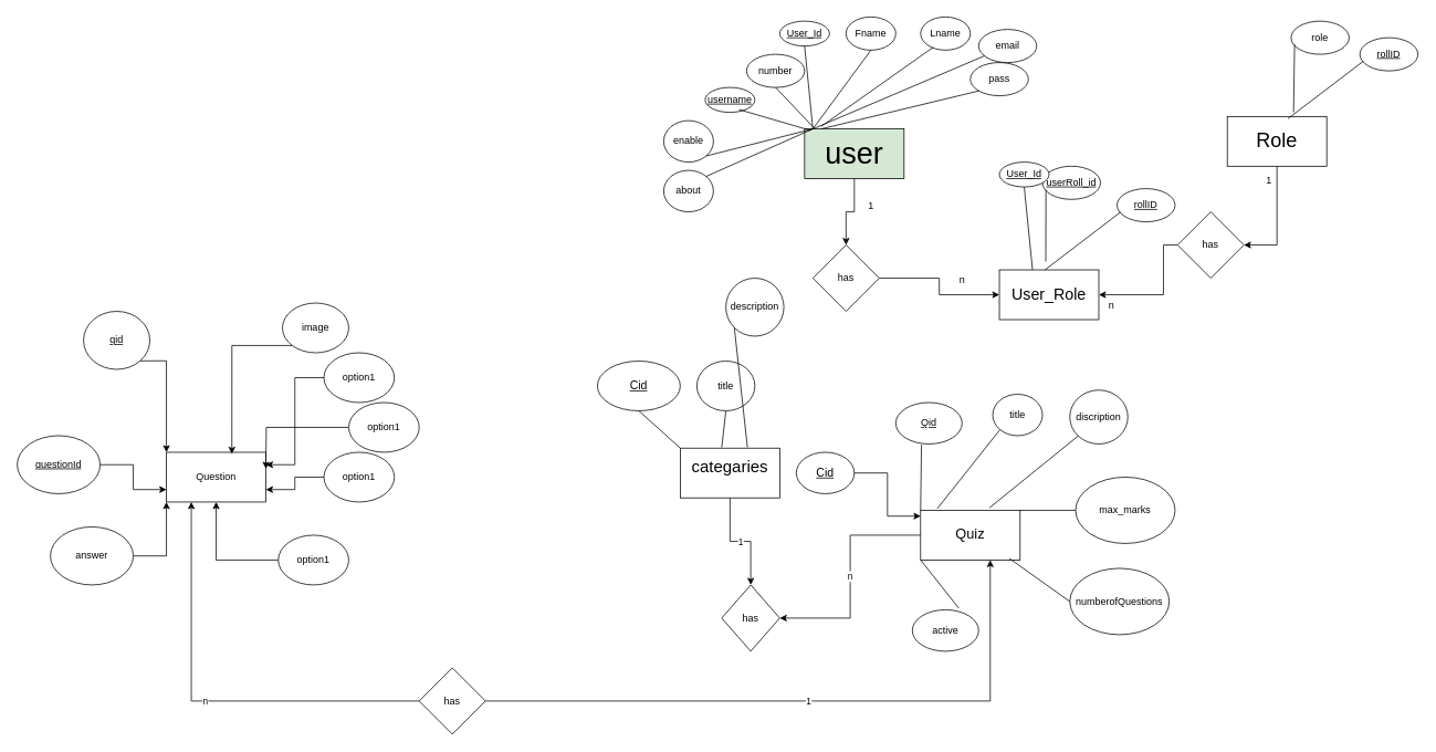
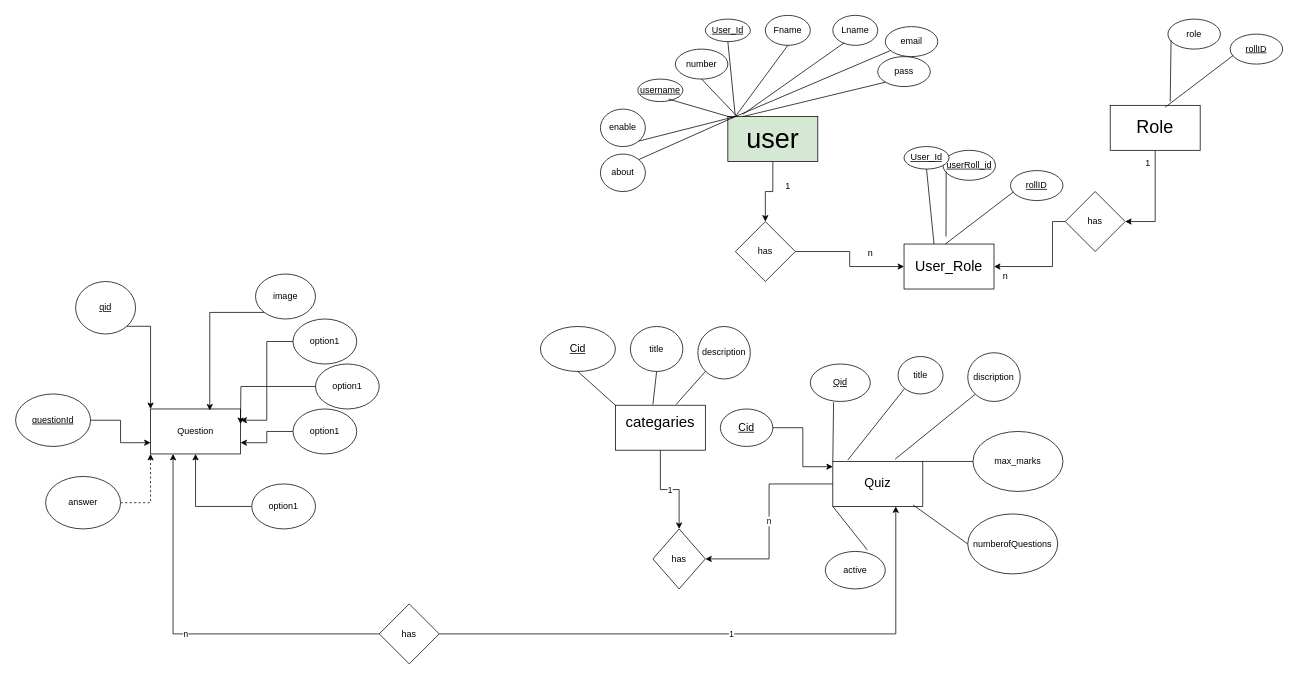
  <mxCell id="0" />
  <mxCell id="1" parent="0" />
  <mxCell id="2" value="" style="edgeStyle=orthogonalEdgeStyle;rounded=0;orthogonalLoop=1;jettySize=auto;html=1;" parent="1" source="3" target="36" edge="1"><mxGeometry relative="1" as="geometry" /></mxCell>
  <mxCell id="3" value="&lt;font style=&quot;font-size: 36px;&quot;&gt;user&lt;/font&gt;" style="rounded=0;whiteSpace=wrap;html=1;fillColor=#d5e8d4;" parent="1" vertex="1"><mxGeometry x="970" y="155" width="120" height="60" as="geometry" /></mxCell>
  <mxCell id="4" value="&lt;u&gt;User_Id&lt;/u&gt;" style="ellipse;whiteSpace=wrap;html=1;" parent="1" vertex="1"><mxGeometry x="940" y="25" width="60" height="30" as="geometry" /></mxCell>
  <mxCell id="5" value="" style="endArrow=none;html=1;rounded=0;exitX=0.5;exitY=1;exitDx=0;exitDy=0;entryX=0.083;entryY=0;entryDx=0;entryDy=0;entryPerimeter=0;" parent="1" source="4" target="3" edge="1"><mxGeometry width="50" height="50" relative="1" as="geometry"><mxPoint x="1230" y="295" as="sourcePoint" /><mxPoint x="1280" y="245" as="targetPoint" /></mxGeometry></mxCell>
  <mxCell id="6" value="Fname" style="ellipse;whiteSpace=wrap;html=1;" parent="1" vertex="1"><mxGeometry x="1020" y="20" width="60" height="40" as="geometry" /></mxCell>
  <mxCell id="7" value="Lname" style="ellipse;whiteSpace=wrap;html=1;" parent="1" vertex="1"><mxGeometry x="1110" y="20" width="60" height="40" as="geometry" /></mxCell>
  <mxCell id="8" value="pass" style="ellipse;whiteSpace=wrap;html=1;" parent="1" vertex="1"><mxGeometry x="1170" y="75" width="70" height="40" as="geometry" /></mxCell>
  <mxCell id="9" value="email" style="ellipse;whiteSpace=wrap;html=1;" parent="1" vertex="1"><mxGeometry x="1180" y="35" width="70" height="40" as="geometry" /></mxCell>
  <mxCell id="10" value="number" style="ellipse;whiteSpace=wrap;html=1;" parent="1" vertex="1"><mxGeometry y="65" width="70" height="40" as="geometry" x="900" /></mxCell>
  <mxCell id="11" value="" style="endArrow=none;html=1;rounded=0;entryX=0.5;entryY=1;entryDx=0;entryDy=0;" parent="1" target="6" edge="1"><mxGeometry width="50" height="50" relative="1" as="geometry"><mxPoint x="980" y="155" as="sourcePoint" /><mxPoint x="1280" y="205" as="targetPoint" /></mxGeometry></mxCell>
  <mxCell id="12" value="" style="endArrow=none;html=1;rounded=0;entryX=0.25;entryY=0.917;entryDx=0;entryDy=0;entryPerimeter=0;" parent="1" target="7" edge="1"><mxGeometry width="50" height="50" relative="1" as="geometry"><mxPoint x="990" y="152" as="sourcePoint" /><mxPoint x="1300" y="225" as="targetPoint" /></mxGeometry></mxCell>
  <mxCell id="13" value="" style="endArrow=none;html=1;rounded=0;entryX=0;entryY=1;entryDx=0;entryDy=0;" parent="1" target="8" edge="1"><mxGeometry width="50" height="50" relative="1" as="geometry"><mxPoint x="990" y="155" as="sourcePoint" /><mxPoint x="1310" y="235" as="targetPoint" /></mxGeometry></mxCell>
  <mxCell id="14" value="" style="endArrow=none;html=1;rounded=0;" parent="1" target="9" edge="1"><mxGeometry width="50" height="50" relative="1" as="geometry"><mxPoint x="980" y="155" as="sourcePoint" /><mxPoint x="1320" y="245" as="targetPoint" /><Array as="points" /></mxGeometry></mxCell>
  <mxCell id="15" value="" style="endArrow=none;html=1;rounded=0;entryX=0.5;entryY=1;entryDx=0;entryDy=0;exitX=0.104;exitY=0;exitDx=0;exitDy=0;exitPerimeter=0;" parent="1" source="3" target="10" edge="1"><mxGeometry width="50" height="50" relative="1" as="geometry"><mxPoint x="1230" y="255" as="sourcePoint" /><mxPoint x="1280" y="205" as="targetPoint" /></mxGeometry></mxCell>
  <mxCell id="16" value="&lt;u&gt;username&lt;/u&gt;" style="ellipse;whiteSpace=wrap;html=1;" parent="1" vertex="1"><mxGeometry x="850" y="105" width="60" height="30" as="geometry" /></mxCell>
  <mxCell id="17" value="" style="endArrow=none;html=1;rounded=0;entryX=0.681;entryY=0.889;entryDx=0;entryDy=0;entryPerimeter=0;exitX=0.056;exitY=0.028;exitDx=0;exitDy=0;exitPerimeter=0;" parent="1" source="3" target="16" edge="1"><mxGeometry width="50" height="50" relative="1" as="geometry"><mxPoint x="1230" y="255" as="sourcePoint" /><mxPoint x="1280" y="205" as="targetPoint" /></mxGeometry></mxCell>
  <mxCell id="18" value="enable" style="ellipse;whiteSpace=wrap;html=1;" parent="1" vertex="1"><mxGeometry x="800" y="145" width="60" height="50" as="geometry" /></mxCell>
  <mxCell id="19" value="" style="endArrow=none;html=1;rounded=0;entryX=1;entryY=1;entryDx=0;entryDy=0;exitX=0.083;exitY=0;exitDx=0;exitDy=0;exitPerimeter=0;" parent="1" source="3" target="18" edge="1"><mxGeometry width="50" height="50" relative="1" as="geometry"><mxPoint x="1230" y="255" as="sourcePoint" /><mxPoint x="1280" y="205" as="targetPoint" /></mxGeometry></mxCell>
  <mxCell id="20" value="about" style="ellipse;whiteSpace=wrap;html=1;" parent="1" vertex="1"><mxGeometry x="800" y="205" width="60" height="50" as="geometry" /></mxCell>
  <mxCell id="21" value="" style="endArrow=none;html=1;rounded=0;exitX=1;exitY=0;exitDx=0;exitDy=0;" parent="1" source="20" edge="1"><mxGeometry width="50" height="50" relative="1" as="geometry"><mxPoint x="1230" y="255" as="sourcePoint" /><mxPoint x="980" y="155" as="targetPoint" /></mxGeometry></mxCell>
  <mxCell id="22" style="edgeStyle=orthogonalEdgeStyle;rounded=0;orthogonalLoop=1;jettySize=auto;html=1;entryX=1;entryY=0.5;entryDx=0;entryDy=0;" parent="1" source="38" target="28" edge="1"><mxGeometry relative="1" as="geometry"><Array as="points"><mxPoint x="1403" y="295" /><mxPoint x="1403" y="355" /></Array></mxGeometry></mxCell>
  <mxCell id="23" value="&lt;font style=&quot;font-size: 24px;&quot;&gt;Role&lt;/font&gt;" style="rounded=0;whiteSpace=wrap;html=1;" parent="1" vertex="1"><mxGeometry x="1480" y="140" width="120" height="60" as="geometry" /></mxCell>
  <mxCell id="24" value="&lt;u&gt;rollID&lt;/u&gt;" style="ellipse;whiteSpace=wrap;html=1;" parent="1" vertex="1"><mxGeometry x="1640" y="45" width="70" height="40" as="geometry" /></mxCell>
  <mxCell id="25" value="" style="endArrow=none;html=1;rounded=0;entryX=0.06;entryY=0.708;entryDx=0;entryDy=0;entryPerimeter=0;exitX=0.611;exitY=0.042;exitDx=0;exitDy=0;exitPerimeter=0;" parent="1" source="23" target="24" edge="1"><mxGeometry width="50" height="50" relative="1" as="geometry"><mxPoint x="1230" y="255" as="sourcePoint" /><mxPoint x="1280" y="205" as="targetPoint" /></mxGeometry></mxCell>
  <mxCell id="26" value="role" style="ellipse;whiteSpace=wrap;html=1;" parent="1" vertex="1"><mxGeometry x="1557" y="25" width="70" height="40" as="geometry" /></mxCell>
  <mxCell id="27" value="" style="endArrow=none;html=1;rounded=0;entryX=0.06;entryY=0.708;entryDx=0;entryDy=0;entryPerimeter=0;" parent="1" target="26" edge="1"><mxGeometry width="50" height="50" relative="1" as="geometry"><mxPoint x="1560" y="135" as="sourcePoint" /><mxPoint x="1197" y="185" as="targetPoint" /></mxGeometry></mxCell>
  <mxCell id="28" value="&lt;font style=&quot;font-size: 19px;&quot;&gt;User_Role&lt;/font&gt;" style="rounded=0;whiteSpace=wrap;html=1;" parent="1" vertex="1"><mxGeometry x="1205" y="325" width="120" height="60" as="geometry" /></mxCell>
  <mxCell id="29" value="&lt;u&gt;rollID&lt;/u&gt;" style="ellipse;whiteSpace=wrap;html=1;" parent="1" vertex="1"><mxGeometry x="1347" y="227" width="70" height="40" as="geometry" /></mxCell>
  <mxCell id="30" value="" style="endArrow=none;html=1;rounded=0;entryX=0.06;entryY=0.708;entryDx=0;entryDy=0;entryPerimeter=0;exitX=0.611;exitY=0.042;exitDx=0;exitDy=0;exitPerimeter=0;" parent="1" target="29" edge="1"><mxGeometry width="50" height="50" relative="1" as="geometry"><mxPoint x="1260" y="325" as="sourcePoint" /><mxPoint x="987" y="387" as="targetPoint" /></mxGeometry></mxCell>
  <mxCell id="31" value="&lt;u&gt;userRoll_id&lt;/u&gt;" style="ellipse;whiteSpace=wrap;html=1;" parent="1" vertex="1"><mxGeometry x="1257" y="200" width="70" height="40" as="geometry" /></mxCell>
  <mxCell id="32" value="" style="endArrow=none;html=1;rounded=0;entryX=0.06;entryY=0.708;entryDx=0;entryDy=0;entryPerimeter=0;" parent="1" target="31" edge="1"><mxGeometry width="50" height="50" relative="1" as="geometry"><mxPoint x="1261" y="315" as="sourcePoint" /><mxPoint x="897" y="360" as="targetPoint" /></mxGeometry></mxCell>
  <mxCell id="33" value="&lt;u&gt;User_Id&lt;/u&gt;" style="ellipse;whiteSpace=wrap;html=1;" parent="1" vertex="1"><mxGeometry x="1205" y="195" width="60" height="30" as="geometry" /></mxCell>
  <mxCell id="34" value="" style="endArrow=none;html=1;rounded=0;exitX=0.5;exitY=1;exitDx=0;exitDy=0;entryX=0.083;entryY=0;entryDx=0;entryDy=0;entryPerimeter=0;" parent="1" source="33" edge="1"><mxGeometry width="50" height="50" relative="1" as="geometry"><mxPoint x="1495" y="465" as="sourcePoint" /><mxPoint x="1245" y="325" as="targetPoint" /></mxGeometry></mxCell>
  <mxCell id="35" style="edgeStyle=orthogonalEdgeStyle;rounded=0;orthogonalLoop=1;jettySize=auto;html=1;entryX=0;entryY=0.5;entryDx=0;entryDy=0;" parent="1" source="36" target="28" edge="1"><mxGeometry relative="1" as="geometry" /></mxCell>
  <mxCell id="36" value="has" style="rhombus;whiteSpace=wrap;html=1;" parent="1" vertex="1"><mxGeometry x="980" y="295" width="80" height="80" as="geometry" /></mxCell>
  <mxCell id="37" value="" style="edgeStyle=orthogonalEdgeStyle;rounded=0;orthogonalLoop=1;jettySize=auto;html=1;entryX=1;entryY=0.5;entryDx=0;entryDy=0;" parent="1" source="23" target="38" edge="1"><mxGeometry relative="1" as="geometry"><mxPoint x="1540" y="200" as="sourcePoint" /><mxPoint x="1325" y="355" as="targetPoint" /><Array as="points"><mxPoint x="1540" y="295" /></Array></mxGeometry></mxCell>
  <mxCell id="38" value="has" style="rhombus;whiteSpace=wrap;html=1;" parent="1" vertex="1"><mxGeometry x="1420" y="255" width="80" height="80" as="geometry" /></mxCell>
  <mxCell id="39" value="1" style="text;html=1;align=center;verticalAlign=middle;resizable=0;points=[];autosize=1;strokeColor=none;fillColor=none;" parent="1" vertex="1"><mxGeometry x="1035" y="233" width="30" height="30" as="geometry" /></mxCell>
  <mxCell id="40" value="n" style="text;html=1;align=center;verticalAlign=middle;resizable=0;points=[];autosize=1;strokeColor=none;fillColor=none;" parent="1" vertex="1"><mxGeometry x="1145" y="323" width="30" height="30" as="geometry" /></mxCell>
  <mxCell id="41" value="1" style="text;html=1;align=center;verticalAlign=middle;resizable=0;points=[];autosize=1;strokeColor=none;fillColor=none;" parent="1" vertex="1"><mxGeometry x="1515" y="203" width="30" height="30" as="geometry" /></mxCell>
  <mxCell id="42" value="n" style="text;html=1;align=center;verticalAlign=middle;resizable=0;points=[];autosize=1;strokeColor=none;fillColor=none;" parent="1" vertex="1"><mxGeometry x="1325" y="353" width="30" height="30" as="geometry" /></mxCell>
  <mxCell id="43" value="1" style="edgeStyle=orthogonalEdgeStyle;rounded=0;orthogonalLoop=1;jettySize=auto;html=1;exitX=0.5;exitY=1;exitDx=0;exitDy=0;" edge="1" parent="1" source="44" target="65"><mxGeometry relative="1" as="geometry" /></mxCell>
  <mxCell id="44" value="&lt;font style=&quot;font-size: 20px;&quot;&gt;categaries&lt;/font&gt;&lt;div&gt;&lt;br&gt;&lt;/div&gt;" style="rounded=0;whiteSpace=wrap;html=1;" vertex="1" parent="1"><mxGeometry x="820" y="540" width="120" height="60" as="geometry" /></mxCell>
  <mxCell id="45" value="&lt;u&gt;&lt;font style=&quot;font-size: 14px;&quot;&gt;Cid&lt;/font&gt;&lt;/u&gt;" style="ellipse;whiteSpace=wrap;html=1;" vertex="1" parent="1"><mxGeometry x="720" y="435" width="100" height="60" as="geometry" /></mxCell>
  <mxCell id="46" value="" style="endArrow=none;html=1;rounded=0;entryX=0.5;entryY=1;entryDx=0;entryDy=0;exitX=0;exitY=0;exitDx=0;exitDy=0;" edge="1" parent="1" source="44" target="45"><mxGeometry width="50" height="50" relative="1" as="geometry"><mxPoint x="1120" y="495" as="sourcePoint" /><mxPoint x="1170" y="445" as="targetPoint" /></mxGeometry></mxCell>
  <mxCell id="47" value="title" style="ellipse;whiteSpace=wrap;html=1;" vertex="1" parent="1"><mxGeometry x="840" y="435" width="70" height="60" as="geometry" /></mxCell>
- <mxCell id="48" value="description" style="ellipse;whiteSpace=wrap;html=1;" vertex="1" parent="1"><mxGeometry x="875" y="335" width="70" height="70" as="geometry" /></mxCell>
+ <mxCell id="48" value="description" style="ellipse;whiteSpace=wrap;html=1;" vertex="1" parent="1"><mxGeometry x="930" y="435" width="70" height="70" as="geometry" /></mxCell>
  <mxCell id="49" value="n" style="edgeStyle=orthogonalEdgeStyle;rounded=0;orthogonalLoop=1;jettySize=auto;html=1;entryX=1;entryY=0.5;entryDx=0;entryDy=0;" edge="1" parent="1" source="50" target="65"><mxGeometry relative="1" as="geometry" /></mxCell>
  <mxCell id="50" value="&lt;font style=&quot;font-size: 17px;&quot;&gt;Quiz&lt;/font&gt;" style="rounded=0;whiteSpace=wrap;html=1;" vertex="1" parent="1"><mxGeometry x="1110" y="615" width="120" height="60" as="geometry" /></mxCell>
  <mxCell id="51" value="" style="endArrow=none;html=1;rounded=0;entryX=0.5;entryY=1;entryDx=0;entryDy=0;exitX=0.417;exitY=-0.017;exitDx=0;exitDy=0;exitPerimeter=0;" edge="1" parent="1" source="44" target="47"><mxGeometry width="50" height="50" relative="1" as="geometry"><mxPoint x="1120" y="485" as="sourcePoint" /><mxPoint x="1170" y="435" as="targetPoint" /><Array as="points" /></mxGeometry></mxCell>
  <mxCell id="52" value="" style="endArrow=none;html=1;rounded=0;entryX=0;entryY=1;entryDx=0;entryDy=0;exitX=0.675;exitY=-0.017;exitDx=0;exitDy=0;exitPerimeter=0;" edge="1" parent="1" source="44" target="48"><mxGeometry width="50" height="50" relative="1" as="geometry"><mxPoint x="1120" y="485" as="sourcePoint" /><mxPoint x="1170" y="435" as="targetPoint" /></mxGeometry></mxCell>
  <mxCell id="53" value="&lt;u&gt;Qid&lt;/u&gt;" style="ellipse;whiteSpace=wrap;html=1;" vertex="1" parent="1"><mxGeometry x="1080" y="485" width="80" height="50" as="geometry" /></mxCell>
  <mxCell id="54" value="title" style="ellipse;whiteSpace=wrap;html=1;" vertex="1" parent="1"><mxGeometry x="1197" y="475" width="60" height="50" as="geometry" /></mxCell>
  <mxCell id="55" value="" style="endArrow=none;html=1;rounded=0;entryX=0.388;entryY=1.02;entryDx=0;entryDy=0;entryPerimeter=0;exitX=0;exitY=0;exitDx=0;exitDy=0;" edge="1" parent="1" source="50" target="53"><mxGeometry width="50" height="50" relative="1" as="geometry"><mxPoint x="1120" y="485" as="sourcePoint" /><mxPoint x="1170" y="435" as="targetPoint" /></mxGeometry></mxCell>
  <mxCell id="56" value="" style="endArrow=none;html=1;rounded=0;entryX=0;entryY=1;entryDx=0;entryDy=0;exitX=0.167;exitY=-0.033;exitDx=0;exitDy=0;exitPerimeter=0;" edge="1" parent="1" source="50" target="54"><mxGeometry width="50" height="50" relative="1" as="geometry"><mxPoint x="1120" y="485" as="sourcePoint" /><mxPoint x="1170" y="435" as="targetPoint" /></mxGeometry></mxCell>
  <mxCell id="57" value="discription" style="ellipse;whiteSpace=wrap;html=1;" vertex="1" parent="1"><mxGeometry x="1290" y="470" width="70" height="65" as="geometry" /></mxCell>
  <mxCell id="58" value="" style="endArrow=none;html=1;rounded=0;entryX=0;entryY=1;entryDx=0;entryDy=0;exitX=0.692;exitY=-0.05;exitDx=0;exitDy=0;exitPerimeter=0;" edge="1" parent="1" source="50" target="57"><mxGeometry width="50" height="50" relative="1" as="geometry"><mxPoint x="1120" y="485" as="sourcePoint" /><mxPoint x="1170" y="435" as="targetPoint" /></mxGeometry></mxCell>
  <mxCell id="59" value="max_marks" style="ellipse;whiteSpace=wrap;html=1;" vertex="1" parent="1"><mxGeometry x="1297" y="575" width="120" height="80" as="geometry" /></mxCell>
  <mxCell id="60" value="" style="endArrow=none;html=1;rounded=0;entryX=0;entryY=0.5;entryDx=0;entryDy=0;exitX=1;exitY=0;exitDx=0;exitDy=0;" edge="1" parent="1" source="50" target="59"><mxGeometry width="50" height="50" relative="1" as="geometry"><mxPoint x="1120" y="485" as="sourcePoint" /><mxPoint x="1170" y="435" as="targetPoint" /></mxGeometry></mxCell>
  <mxCell id="61" value="numberofQuestions" style="ellipse;whiteSpace=wrap;html=1;" vertex="1" parent="1"><mxGeometry x="1290" y="685" width="120" height="80" as="geometry" /></mxCell>
  <mxCell id="62" value="" style="endArrow=none;html=1;rounded=0;entryX=0;entryY=0.5;entryDx=0;entryDy=0;exitX=0.892;exitY=0.967;exitDx=0;exitDy=0;exitPerimeter=0;" edge="1" parent="1" source="50" target="61"><mxGeometry width="50" height="50" relative="1" as="geometry"><mxPoint x="1120" y="485" as="sourcePoint" /><mxPoint x="1170" y="435" as="targetPoint" /></mxGeometry></mxCell>
  <mxCell id="63" value="active" style="ellipse;whiteSpace=wrap;html=1;" vertex="1" parent="1"><mxGeometry x="1100" y="735" width="80" height="50" as="geometry" /></mxCell>
  <mxCell id="64" value="" style="endArrow=none;html=1;rounded=0;entryX=0;entryY=1;entryDx=0;entryDy=0;exitX=0.7;exitY=-0.04;exitDx=0;exitDy=0;exitPerimeter=0;" edge="1" parent="1" source="63" target="50"><mxGeometry width="50" height="50" relative="1" as="geometry"><mxPoint x="1120" y="485" as="sourcePoint" /><mxPoint x="1170" y="435" as="targetPoint" /></mxGeometry></mxCell>
  <mxCell id="65" value="has" style="rhombus;whiteSpace=wrap;html=1;" vertex="1" parent="1"><mxGeometry x="870" y="705" width="70" height="80" as="geometry" /></mxCell>
  <mxCell id="66" value="&lt;u&gt;&lt;font style=&quot;font-size: 14px;&quot;&gt;Cid&lt;/font&gt;&lt;/u&gt;" style="ellipse;whiteSpace=wrap;html=1;" vertex="1" parent="1"><mxGeometry x="960" y="545" width="70" height="50" as="geometry" /></mxCell>
  <mxCell id="67" style="edgeStyle=orthogonalEdgeStyle;rounded=0;orthogonalLoop=1;jettySize=auto;html=1;entryX=0;entryY=0.117;entryDx=0;entryDy=0;entryPerimeter=0;" edge="1" parent="1" source="66" target="50"><mxGeometry relative="1" as="geometry" /></mxCell>
  <mxCell id="68" value="Question" style="rounded=0;whiteSpace=wrap;html=1;" vertex="1" parent="1"><mxGeometry x="200" y="545" width="120" height="60" as="geometry" /></mxCell>
  <mxCell id="69" style="edgeStyle=orthogonalEdgeStyle;rounded=0;orthogonalLoop=1;jettySize=auto;html=1;exitX=1;exitY=1;exitDx=0;exitDy=0;entryX=0;entryY=0;entryDx=0;entryDy=0;" edge="1" parent="1" source="70" target="68"><mxGeometry relative="1" as="geometry" /></mxCell>
  <mxCell id="70" value="&lt;u&gt;qid&lt;/u&gt;" style="ellipse;whiteSpace=wrap;html=1;" vertex="1" parent="1"><mxGeometry x="100" y="375" width="80" height="70" as="geometry" /></mxCell>
  <mxCell id="71" value="image" style="ellipse;whiteSpace=wrap;html=1;" vertex="1" parent="1"><mxGeometry x="340" y="365" width="80" height="60" as="geometry" /></mxCell>
  <mxCell id="72" style="edgeStyle=orthogonalEdgeStyle;rounded=0;orthogonalLoop=1;jettySize=auto;html=1;entryX=0.658;entryY=0.033;entryDx=0;entryDy=0;entryPerimeter=0;exitX=0;exitY=1;exitDx=0;exitDy=0;" edge="1" parent="1" source="71" target="68"><mxGeometry relative="1" as="geometry" /></mxCell>
  <mxCell id="73" style="edgeStyle=orthogonalEdgeStyle;rounded=0;orthogonalLoop=1;jettySize=auto;html=1;entryX=1;entryY=0.25;entryDx=0;entryDy=0;" edge="1" parent="1" source="74" target="68"><mxGeometry relative="1" as="geometry" /></mxCell>
  <mxCell id="74" value="option1" style="ellipse;whiteSpace=wrap;html=1;" vertex="1" parent="1"><mxGeometry x="390" y="425" width="85" height="60" as="geometry" /></mxCell>
  <mxCell id="75" style="edgeStyle=orthogonalEdgeStyle;rounded=0;orthogonalLoop=1;jettySize=auto;html=1;" edge="1" parent="1" source="76"><mxGeometry relative="1" as="geometry"><mxPoint x="320" y="565" as="targetPoint" /></mxGeometry></mxCell>
  <mxCell id="76" value="option1" style="ellipse;whiteSpace=wrap;html=1;" vertex="1" parent="1"><mxGeometry x="420" y="485" width="85" height="60" as="geometry" /></mxCell>
  <mxCell id="77" style="edgeStyle=orthogonalEdgeStyle;rounded=0;orthogonalLoop=1;jettySize=auto;html=1;exitX=0;exitY=0.5;exitDx=0;exitDy=0;entryX=1;entryY=0.75;entryDx=0;entryDy=0;" edge="1" parent="1" source="78" target="68"><mxGeometry relative="1" as="geometry" /></mxCell>
  <mxCell id="78" value="option1" style="ellipse;whiteSpace=wrap;html=1;" vertex="1" parent="1"><mxGeometry x="390" y="545" width="85" height="60" as="geometry" /></mxCell>
  <mxCell id="79" style="edgeStyle=orthogonalEdgeStyle;rounded=0;orthogonalLoop=1;jettySize=auto;html=1;exitX=0;exitY=0.5;exitDx=0;exitDy=0;" edge="1" parent="1" source="80" target="68"><mxGeometry relative="1" as="geometry" /></mxCell>
  <mxCell id="80" value="option1" style="ellipse;whiteSpace=wrap;html=1;" vertex="1" parent="1"><mxGeometry x="335" y="645" width="85" height="60" as="geometry" /></mxCell>
- <mxCell id="81" style="edgeStyle=orthogonalEdgeStyle;rounded=0;orthogonalLoop=1;jettySize=auto;html=1;entryX=0;entryY=1;entryDx=0;entryDy=0;" edge="1" parent="1" source="82" target="68"><mxGeometry relative="1" as="geometry" /></mxCell>
+ <mxCell id="81" style="edgeStyle=orthogonalEdgeStyle;rounded=0;orthogonalLoop=1;jettySize=auto;html=1;entryX=0;entryY=1;entryDx=0;entryDy=0;dashed=1;" edge="1" parent="1" source="82" target="68"><mxGeometry relative="1" as="geometry" /></mxCell>
  <mxCell id="82" value="answer" style="ellipse;whiteSpace=wrap;html=1;" vertex="1" parent="1"><mxGeometry x="60" y="635" width="100" height="70" as="geometry" /></mxCell>
  <mxCell id="83" style="edgeStyle=orthogonalEdgeStyle;rounded=0;orthogonalLoop=1;jettySize=auto;html=1;exitX=1;exitY=0.5;exitDx=0;exitDy=0;entryX=0;entryY=0.75;entryDx=0;entryDy=0;" edge="1" parent="1" source="84" target="68"><mxGeometry relative="1" as="geometry" /></mxCell>
  <mxCell id="84" value="&lt;u&gt;questionId&lt;/u&gt;" style="ellipse;whiteSpace=wrap;html=1;" vertex="1" parent="1"><mxGeometry x="20" y="525" width="100" height="70" as="geometry" /></mxCell>
  <mxCell id="85" value="n" style="edgeStyle=orthogonalEdgeStyle;rounded=0;orthogonalLoop=1;jettySize=auto;html=1;entryX=0.25;entryY=1;entryDx=0;entryDy=0;" edge="1" parent="1" source="86" target="68"><mxGeometry relative="1" as="geometry" /></mxCell>
  <mxCell id="86" value="has" style="rhombus;whiteSpace=wrap;html=1;" vertex="1" parent="1"><mxGeometry x="505" y="805" width="80" height="80" as="geometry" /></mxCell>
  <mxCell id="87" value="1" style="edgeStyle=orthogonalEdgeStyle;rounded=0;orthogonalLoop=1;jettySize=auto;html=1;exitX=1;exitY=0.5;exitDx=0;exitDy=0;entryX=0.7;entryY=1;entryDx=0;entryDy=0;entryPerimeter=0;" edge="1" parent="1" source="86" target="50"><mxGeometry relative="1" as="geometry" /></mxCell>
